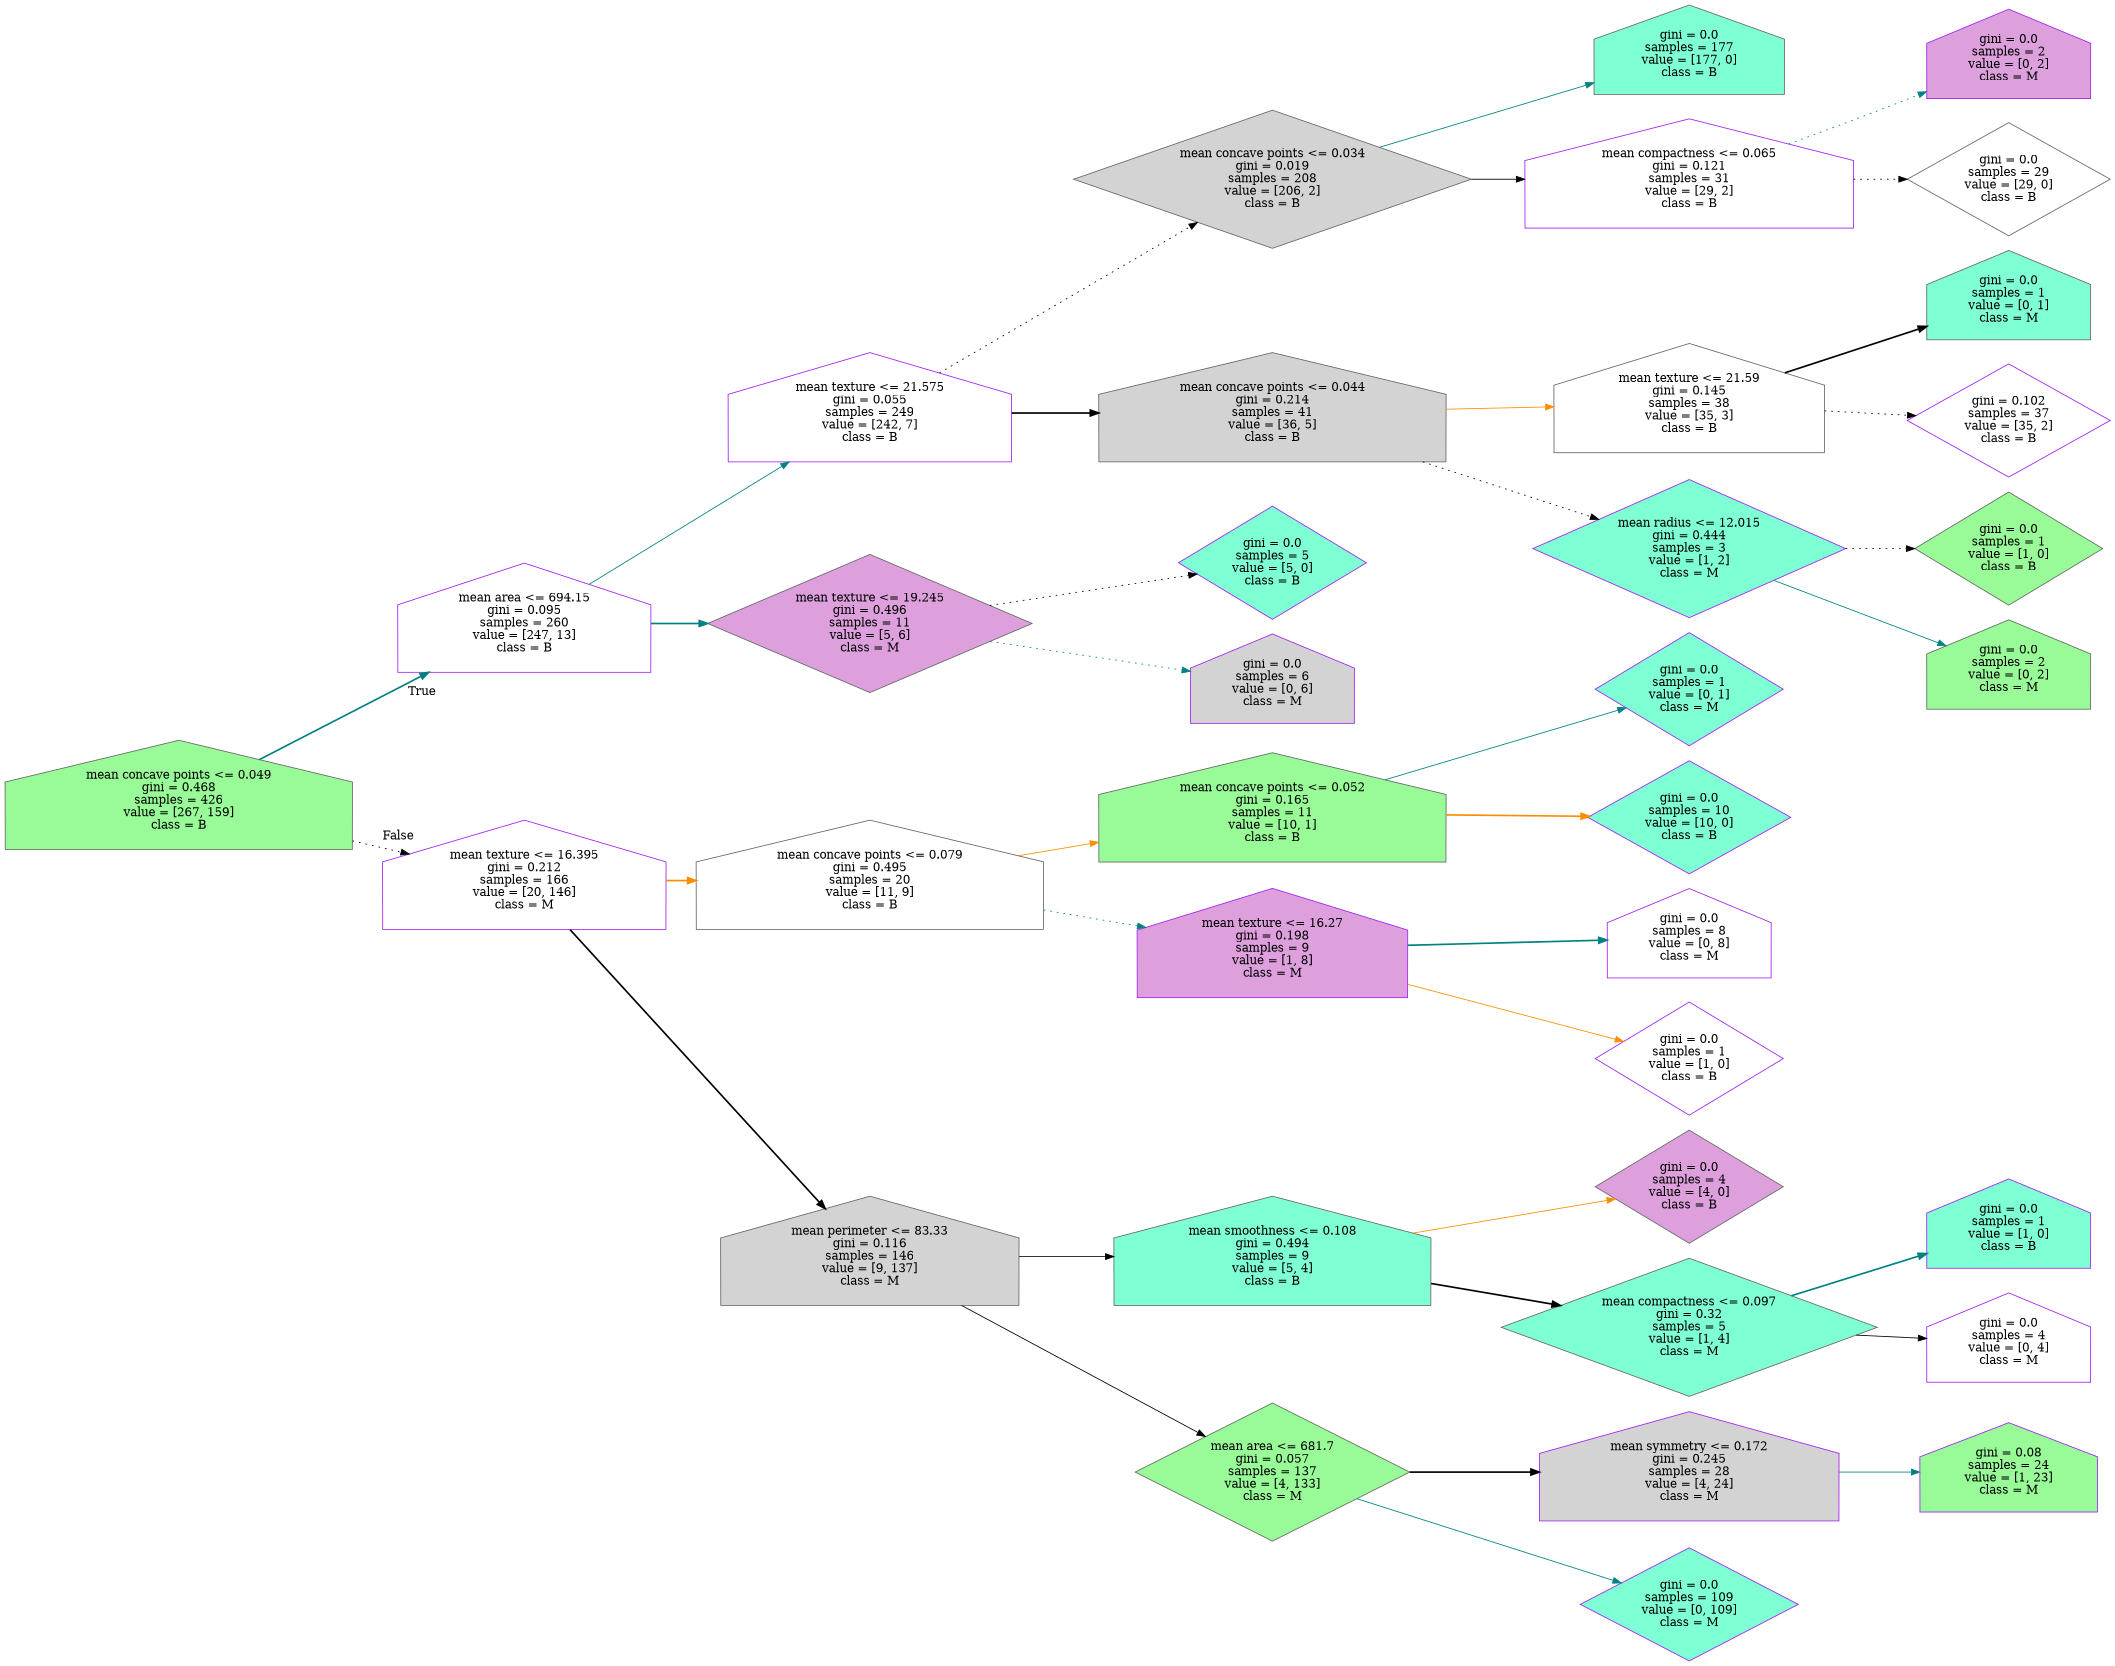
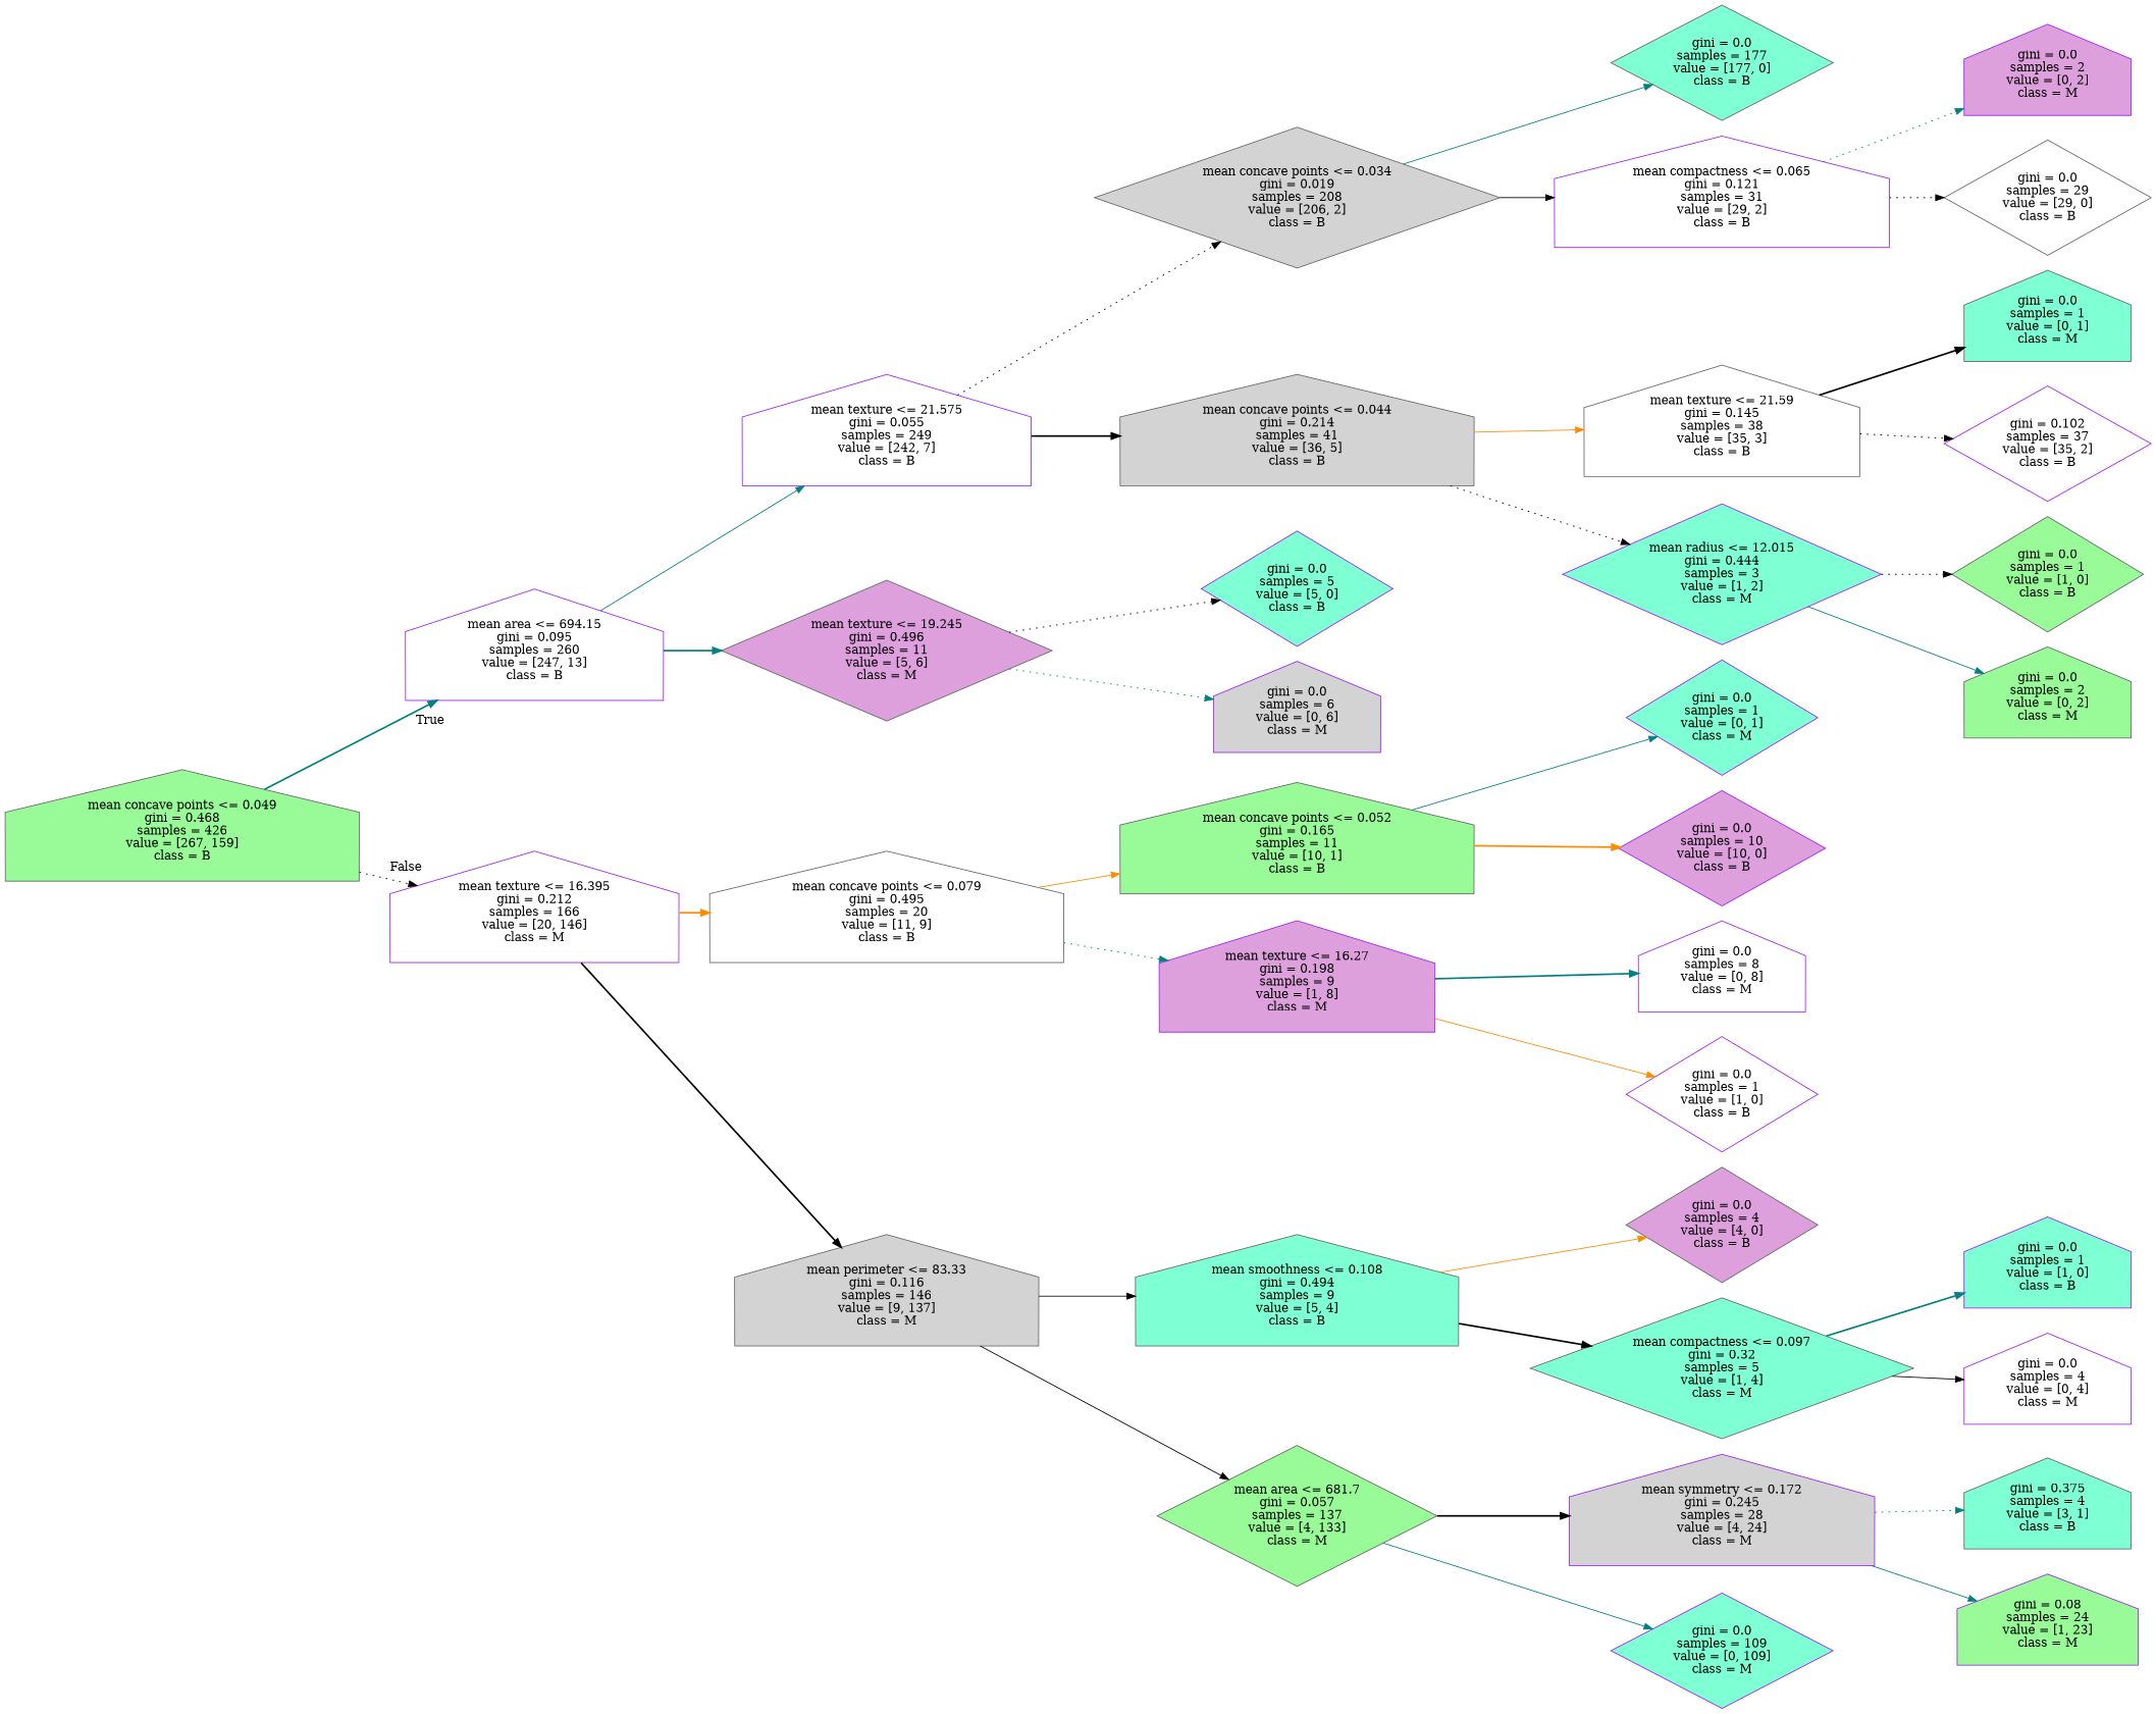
  digraph {
    rankdir=LR
    node [color=purple fillcolor=white shape=house style=filled]
    edge [color=black style=solid]
    n1 [color=gray40 fillcolor=palegreen label="mean concave points <= 0.049\ngini = 0.468\nsamples = 426\nvalue = [267, 159]\nclass = B"]
    n2 [label="mean area <= 694.15\ngini = 0.095\nsamples = 260\nvalue = [247, 13]\nclass = B"]
    n3 [label="mean texture <= 16.395\ngini = 0.212\nsamples = 166\nvalue = [20, 146]\nclass = M"]
    n4 [label="mean texture <= 21.575\ngini = 0.055\nsamples = 249\nvalue = [242, 7]\nclass = B"]
    n5 [color=gray40 fillcolor=plum label="mean texture <= 19.245\ngini = 0.496\nsamples = 11\nvalue = [5, 6]\nclass = M" shape=diamond]
    n6 [color=gray40 label="mean concave points <= 0.079\ngini = 0.495\nsamples = 20\nvalue = [11, 9]\nclass = B"]
    n7 [color=gray40 fillcolor=lightgrey label="mean perimeter <= 83.33\ngini = 0.116\nsamples = 146\nvalue = [9, 137]\nclass = M"]
    n8 [color=gray40 fillcolor=lightgrey label="mean concave points <= 0.034\ngini = 0.019\nsamples = 208\nvalue = [206, 2]\nclass = B" shape=diamond]
    n9 [color=gray40 fillcolor=lightgrey label="mean concave points <= 0.044\ngini = 0.214\nsamples = 41\nvalue = [36, 5]\nclass = B"]
    n10 [fillcolor=aquamarine label="gini = 0.0\nsamples = 5\nvalue = [5, 0]\nclass = B" shape=diamond]
    n11 [fillcolor=lightgrey label="gini = 0.0\nsamples = 6\nvalue = [0, 6]\nclass = M"]
-   n12 [color=gray40 fillcolor=aquamarine label="gini = 0.0\nsamples = 177\nvalue = [177, 0]\nclass = B"]
+   n12 [color=gray40 fillcolor=aquamarine label="gini = 0.0\nsamples = 177\nvalue = [177, 0]\nclass = B" shape=diamond]
    n13 [label="mean compactness <= 0.065\ngini = 0.121\nsamples = 31\nvalue = [29, 2]\nclass = B"]
    n14 [color=gray40 label="mean texture <= 21.59\ngini = 0.145\nsamples = 38\nvalue = [35, 3]\nclass = B"]
    n15 [fillcolor=aquamarine label="mean radius <= 12.015\ngini = 0.444\nsamples = 3\nvalue = [1, 2]\nclass = M" shape=diamond]
    n16 [fillcolor=plum label="gini = 0.0\nsamples = 2\nvalue = [0, 2]\nclass = M"]
    n17 [color=gray40 label="gini = 0.0\nsamples = 29\nvalue = [29, 0]\nclass = B" shape=diamond]
    n18 [color=gray40 fillcolor=aquamarine label="gini = 0.0\nsamples = 1\nvalue = [0, 1]\nclass = M"]
    n19 [label="gini = 0.102\nsamples = 37\nvalue = [35, 2]\nclass = B" shape=diamond]
    n20 [color=gray40 fillcolor=palegreen label="gini = 0.0\nsamples = 1\nvalue = [1, 0]\nclass = B" shape=diamond]
    n21 [color=gray40 fillcolor=palegreen label="gini = 0.0\nsamples = 2\nvalue = [0, 2]\nclass = M"]
    n22 [color=gray40 fillcolor=palegreen label="mean concave points <= 0.052\ngini = 0.165\nsamples = 11\nvalue = [10, 1]\nclass = B"]
    n23 [fillcolor=plum label="mean texture <= 16.27\ngini = 0.198\nsamples = 9\nvalue = [1, 8]\nclass = M"]
    n24 [color=gray40 fillcolor=aquamarine label="mean smoothness <= 0.108\ngini = 0.494\nsamples = 9\nvalue = [5, 4]\nclass = B"]
    n25 [color=gray40 fillcolor=palegreen label="mean area <= 681.7\ngini = 0.057\nsamples = 137\nvalue = [4, 133]\nclass = M" shape=diamond]
    n26 [fillcolor=aquamarine label="gini = 0.0\nsamples = 1\nvalue = [0, 1]\nclass = M" shape=diamond]
-   n27 [fillcolor=aquamarine label="gini = 0.0\nsamples = 10\nvalue = [10, 0]\nclass = B" shape=diamond]
+   n27 [fillcolor=plum label="gini = 0.0\nsamples = 10\nvalue = [10, 0]\nclass = B" shape=diamond]
    n28 [label="gini = 0.0\nsamples = 8\nvalue = [0, 8]\nclass = M"]
    n29 [label="gini = 0.0\nsamples = 1\nvalue = [1, 0]\nclass = B" shape=diamond]
    n30 [color=gray40 fillcolor=plum label="gini = 0.0\nsamples = 4\nvalue = [4, 0]\nclass = B" shape=diamond]
    n31 [color=gray40 fillcolor=aquamarine label="mean compactness <= 0.097\ngini = 0.32\nsamples = 5\nvalue = [1, 4]\nclass = M" shape=diamond]
    n32 [fillcolor=lightgrey label="mean symmetry <= 0.172\ngini = 0.245\nsamples = 28\nvalue = [4, 24]\nclass = M"]
    n33 [fillcolor=aquamarine label="gini = 0.0\nsamples = 109\nvalue = [0, 109]\nclass = M" shape=diamond]
    n34 [fillcolor=aquamarine label="gini = 0.0\nsamples = 1\nvalue = [1, 0]\nclass = B"]
    n35 [label="gini = 0.0\nsamples = 4\nvalue = [0, 4]\nclass = M"]
+   n36 [color=gray40 fillcolor=aquamarine label="gini = 0.375\nsamples = 4\nvalue = [3, 1]\nclass = B"]
    n37 [fillcolor=palegreen label="gini = 0.08\nsamples = 24\nvalue = [1, 23]\nclass = M"]
    n1 -> n2 [color=teal headlabel=True labelangle=45 labeldistance=2.5 style=bold]
    n1 -> n3 [headlabel=False labelangle=-45 labeldistance=2.5 style=dotted]
    n2 -> n4 [color=teal]
    n2 -> n5 [color=teal style=bold]
    n3 -> n6 [color=darkorange style=bold]
    n3 -> n7 [style=bold]
    n4 -> n8 [style=dotted]
    n4 -> n9 [style=bold]
    n5 -> n10 [style=dotted]
    n5 -> n11 [color=teal style=dotted]
    n6 -> n22 [color=darkorange]
    n6 -> n23 [color=teal style=dotted]
    n7 -> n24
    n7 -> n25
    n8 -> n12 [color=teal]
    n8 -> n13
    n9 -> n14 [color=darkorange]
    n9 -> n15 [style=dotted]
    n13 -> n16 [color=teal style=dotted]
    n13 -> n17 [style=dotted]
    n14 -> n18 [style=bold]
    n14 -> n19 [style=dotted]
    n15 -> n20 [style=dotted]
    n15 -> n21 [color=teal]
    n22 -> n26 [color=teal]
    n22 -> n27 [color=darkorange style=bold]
    n23 -> n28 [color=teal style=bold]
    n23 -> n29 [color=darkorange]
    n24 -> n30 [color=darkorange]
    n24 -> n31 [style=bold]
    n25 -> n32 [style=bold]
    n25 -> n33 [color=teal]
    n31 -> n34 [color=teal style=bold]
    n31 -> n35
+   n32 -> n36 [color=teal style=dotted]
    n32 -> n37 [color=teal]
  }
